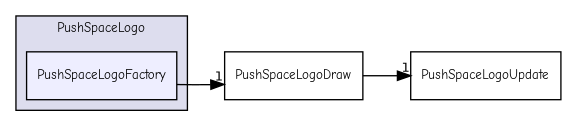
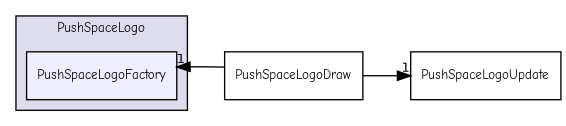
  digraph {
    compound=true
    fontname="Comic Neue"
    rankdir=LR
    node [fontname="Comic Neue" fontsize=10 shape=box]
    edge [fontname="Comic Neue" headlabel=1 labeldistance=1.5 labelfontname=Helvetica labelfontsize=10]
    n1 [fillcolor="#eeeeff" label=PushSpaceLogoFactory pencolor=black style=filled]
    n2 [label=PushSpaceLogoDraw]
    n3 [label=PushSpaceLogoUpdate]
    subgraph cluster_1 {
      bgcolor="#ddddee"
      fontsize=10
      label=PushSpaceLogo
      pencolor=black
      n1
    }
-   n1 -> n2
+   n2 -> n1
    n2 -> n3
  }
